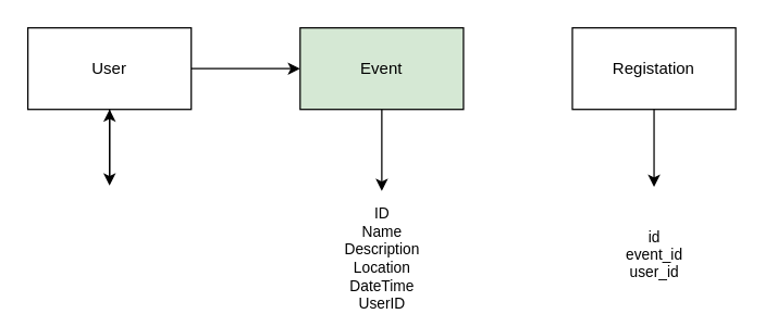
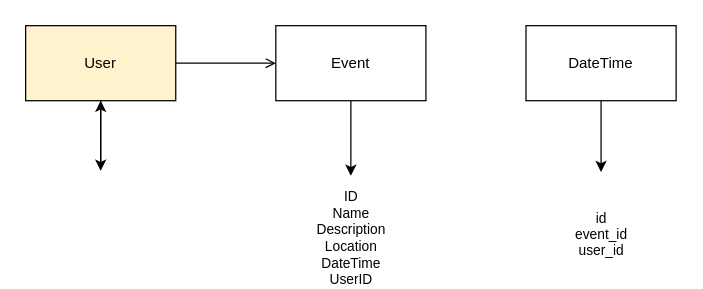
  <mxCell id="0" />
  <mxCell id="1" parent="0" />
- <mxCell id="2" style="edgeStyle=none;html=1;exitX=1;exitY=0.5;exitDx=0;exitDy=0;entryX=0;entryY=0.5;entryDx=0;entryDy=0;" edge="1" parent="1" source="4" target="6"><mxGeometry relative="1" as="geometry" /></mxCell>
+ <mxCell id="2" style="edgeStyle=none;html=1;exitX=1;exitY=0.5;exitDx=0;exitDy=0;entryX=0;entryY=0.5;entryDx=0;entryDy=0;endArrow=open;" edge="1" parent="1" source="4" target="6"><mxGeometry relative="1" as="geometry" /></mxCell>
  <mxCell id="3" value="" style="edgeStyle=none;html=1;" edge="1" parent="1"><mxGeometry relative="1" as="geometry"><mxPoint x="80" y="36" as="sourcePoint" /><mxPoint x="80" y="136" as="targetPoint" /></mxGeometry></mxCell>
- <mxCell id="4" value="User" style="rounded=0;whiteSpace=wrap;html=1;" vertex="1" parent="1"><mxGeometry x="20" y="20" width="120" height="60" as="geometry" /></mxCell>
+ <mxCell id="4" value="User" style="rounded=0;whiteSpace=wrap;html=1;fillColor=#fff2cc;" vertex="1" parent="1"><mxGeometry x="20" y="20" width="120" height="60" as="geometry" /></mxCell>
  <mxCell id="5" value="ID&lt;br&gt;Name&lt;br&gt;Description&lt;br&gt;Location&lt;br&gt;DateTime&lt;br&gt;UserID" style="edgeStyle=none;html=1;" edge="1" parent="1"><mxGeometry x="1" y="50" relative="1" as="geometry"><mxPoint x="280" y="140" as="targetPoint" /><mxPoint x="-50" y="50" as="offset" /><mxPoint x="280" y="80" as="sourcePoint" /></mxGeometry></mxCell>
- <mxCell id="6" value="Event" style="rounded=0;whiteSpace=wrap;html=1;fillColor=#d5e8d4;" vertex="1" parent="1"><mxGeometry x="220" y="20" width="120" height="60" as="geometry" /></mxCell>
+ <mxCell id="6" value="Event" style="rounded=0;whiteSpace=wrap;html=1;" vertex="1" parent="1"><mxGeometry x="220" y="20" width="120" height="60" as="geometry" /></mxCell>
  <mxCell id="7" value="id&lt;br&gt;event_id&lt;br&gt;user_id" style="edgeStyle=none;html=1;" edge="1" parent="1"><mxGeometry x="1" y="50" relative="1" as="geometry"><mxPoint x="480" y="137" as="targetPoint" /><mxPoint x="-50" y="50" as="offset" /><mxPoint x="480" y="67" as="sourcePoint" /></mxGeometry></mxCell>
- <mxCell id="8" value="Registation" style="rounded=0;whiteSpace=wrap;html=1;" vertex="1" parent="1"><mxGeometry x="420" y="20" width="120" height="60" as="geometry" /></mxCell>
+ <mxCell id="8" value="DateTime" style="rounded=0;whiteSpace=wrap;html=1;" vertex="1" parent="1"><mxGeometry x="420" y="20" width="120" height="60" as="geometry" /></mxCell>
  <mxCell id="9" value="" style="edgeStyle=none;html=1;" edge="1" parent="1" target="4"><mxGeometry relative="1" as="geometry"><mxPoint x="80" y="130" as="sourcePoint" /></mxGeometry></mxCell>
